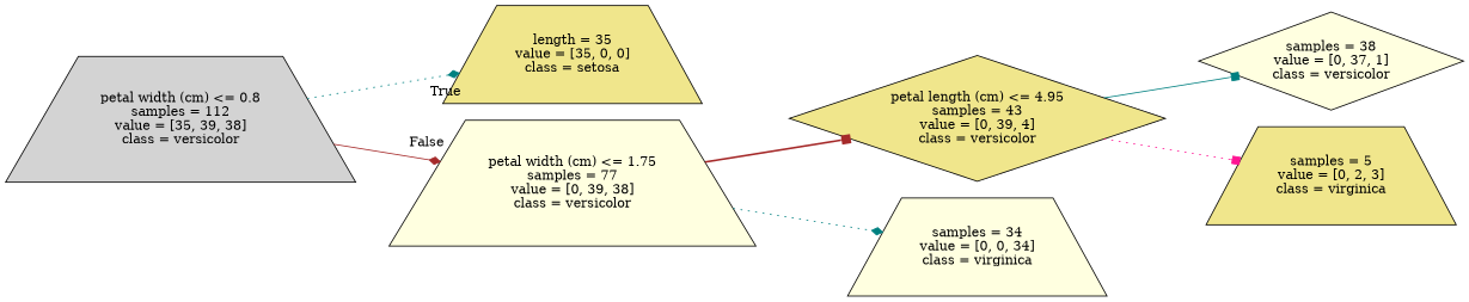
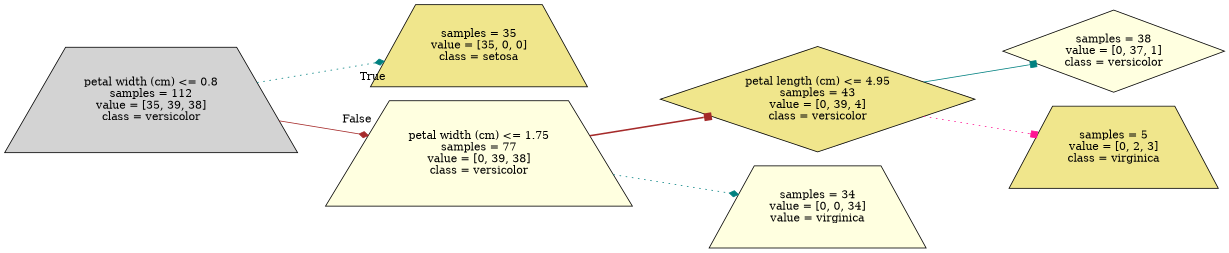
  digraph {
    rankdir=LR
    node [color=black fillcolor=khaki shape=trapezium style=filled]
    edge [arrowhead=diamond color=teal style=dotted]
    n1 [fillcolor=lightgrey label="petal width (cm) <= 0.8\nsamples = 112\nvalue = [35, 39, 38]\nclass = versicolor"]
-   n2 [label="length = 35\nvalue = [35, 0, 0]\nclass = setosa"]
+   n2 [label="samples = 35\nvalue = [35, 0, 0]\nclass = setosa"]
    n3 [fillcolor=lightyellow label="petal width (cm) <= 1.75\nsamples = 77\nvalue = [0, 39, 38]\nclass = versicolor"]
    n4 [label="petal length (cm) <= 4.95\nsamples = 43\nvalue = [0, 39, 4]\nclass = versicolor" shape=diamond]
-   n5 [fillcolor=lightyellow label="samples = 34\nvalue = [0, 0, 34]\nclass = virginica"]
+   n5 [fillcolor=lightyellow label="samples = 34\nvalue = [0, 0, 34]\nvalue = virginica"]
    n6 [fillcolor=lightyellow label="samples = 38\nvalue = [0, 37, 1]\nclass = versicolor" shape=diamond]
    n7 [label="samples = 5\nvalue = [0, 2, 3]\nclass = virginica"]
    n1 -> n2 [headlabel=True labelangle=45 labeldistance=2.5]
    n1 -> n3 [color=brown headlabel=False labelangle=-45 labeldistance=2.5 style=solid]
    n3 -> n4 [arrowhead=box color=brown style=bold]
    n3 -> n5
    n4 -> n6 [arrowhead=box style=solid]
    n4 -> n7 [arrowhead=box color=deeppink]
  }
